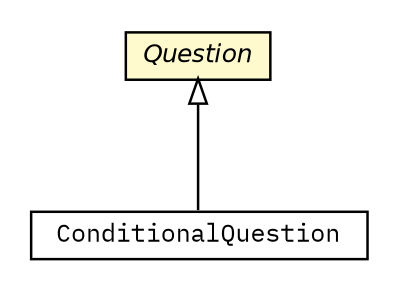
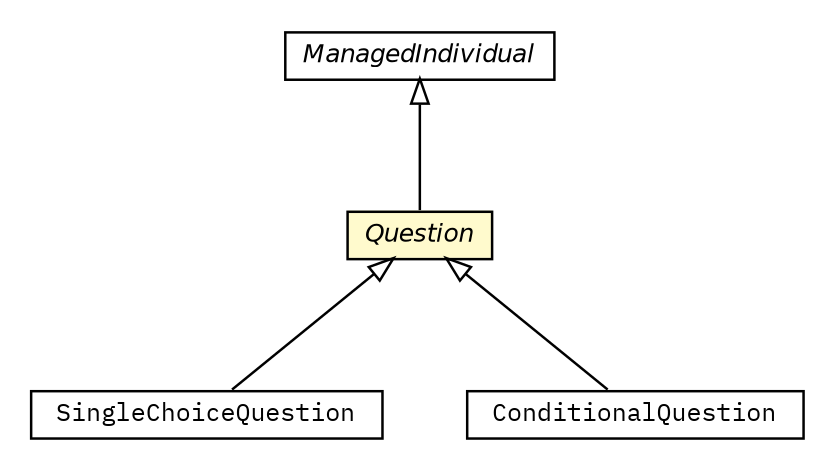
  digraph {
    fontname="IBM Plex Mono"
    nodesep=0.25
    ranksep=0.5
    node [fontcolor=black fontname="IBM Plex Mono" fontsize=10.0 shape=plaintext]
    edge [arrowtail=empty dir=back fontname="IBM Plex Mono" fontsize=10 headport=p labelfontname=Helvetica labelfontsize=10 tailport=p]
+   n1 [label=<<table title="org.universAAL.ontology.questionnaire.SingleChoiceQuestion" border="0" cellborder="1" cellspacing="0" cellpadding="2" port="p" href="./SingleChoiceQuestion.html"> 		<tr><td><table border="0" cellspacing="0" cellpadding="1"> <tr><td align="center" balign="center"> SingleChoiceQuestion </td></tr> 		</table></td></tr> 		</table>>]
    n2 [label=<<table title="org.universAAL.ontology.questionnaire.ConditionalQuestion" border="0" cellborder="1" cellspacing="0" cellpadding="2" port="p" href="./ConditionalQuestion.html"> 		<tr><td><table border="0" cellspacing="0" cellpadding="1"> <tr><td align="center" balign="center"> ConditionalQuestion </td></tr> 		</table></td></tr> 		</table>>]
    n3 [label=<<table title="org.universAAL.ontology.questionnaire.Question" border="0" cellborder="1" cellspacing="0" cellpadding="2" port="p" bgcolor="lemonChiffon" href="./Question.html"> 		<tr><td><table border="0" cellspacing="0" cellpadding="1"> <tr><td align="center" balign="center"><font face="Helvetica-Oblique"> Question </font></td></tr> 		</table></td></tr> 		</table>>]
+   n4 [label=<<table title="org.universAAL.middleware.owl.ManagedIndividual" border="0" cellborder="1" cellspacing="0" cellpadding="2" port="p" href="http://java.sun.com/j2se/1.4.2/docs/api/org/universAAL/middleware/owl/ManagedIndividual.html"> 		<tr><td><table border="0" cellspacing="0" cellpadding="1"> <tr><td align="center" balign="center"><font face="Helvetica-Oblique"> ManagedIndividual </font></td></tr> 		</table></td></tr> 		</table>>]
+   n3 -> n1
    n3 -> n2
+   n4 -> n3
  }
